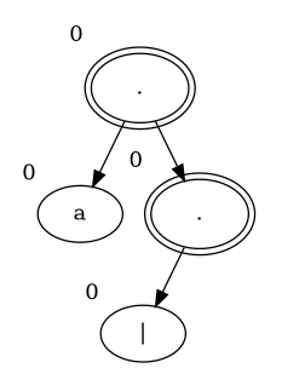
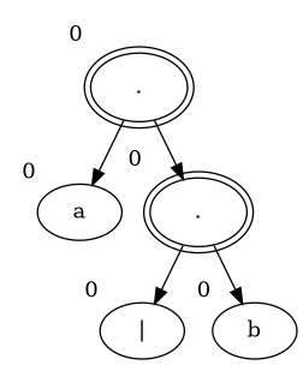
  digraph {
    node [peripheries=1 xlabel=0]
    n1 [label="." peripheries=2]
    n2 [label=a]
    n3 [label="." peripheries=2]
    n4 [label="|"]
+   n5 [label=b]
    n1 -> n2
    n1 -> n3
    n3 -> n4
+   n3 -> n5
  }
